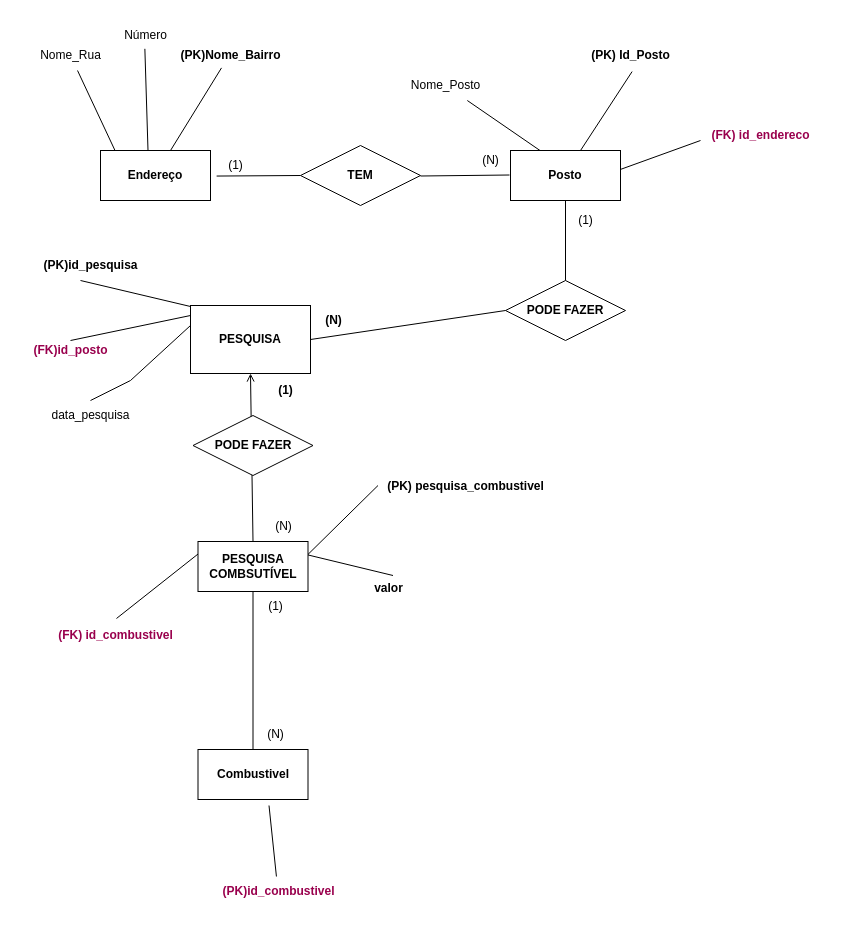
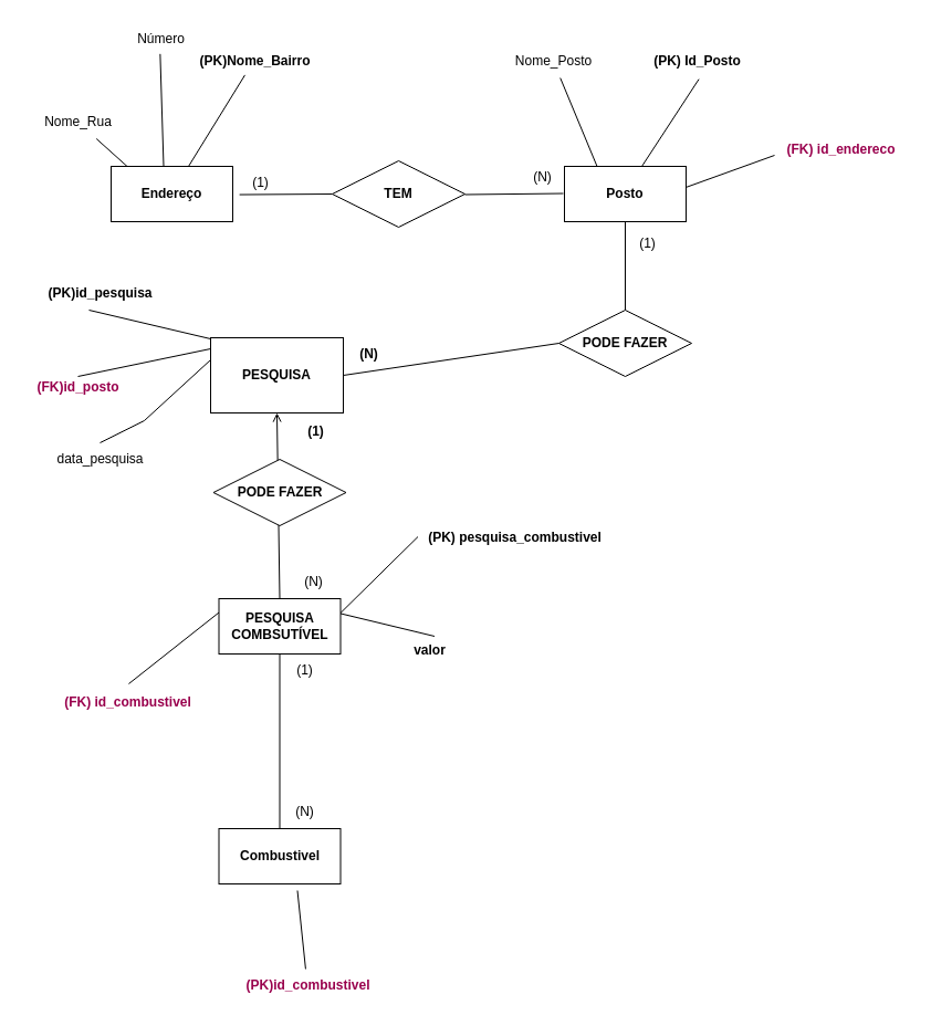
  <mxCell id="0" />
  <mxCell id="1" parent="0" />
  <mxCell id="2" value="&lt;b&gt;Endereço&lt;/b&gt;" style="html=1;whiteSpace=wrap;" parent="1" vertex="1"><mxGeometry x="100" y="150" width="110" height="50" as="geometry" /></mxCell>
  <mxCell id="3" value="" style="endArrow=none;html=1;rounded=0;entryX=0.425;entryY=0.913;entryDx=0;entryDy=0;entryPerimeter=0;" parent="1" target="4" edge="1"><mxGeometry width="50" height="50" relative="1" as="geometry"><mxPoint x="170" y="150" as="sourcePoint" /><mxPoint x="220" y="100" as="targetPoint" /></mxGeometry></mxCell>
  <mxCell id="4" value="&lt;b&gt;&lt;font style=&quot;color: light-dark(rgb(0, 0, 0), rgb(153, 0, 77));&quot;&gt;(PK)Nome_Bairro&lt;/font&gt;&lt;/b&gt;" style="text;html=1;align=center;verticalAlign=middle;resizable=0;points=[];autosize=1;strokeColor=none;fillColor=none;" parent="1" vertex="1"><mxGeometry x="170" y="40" width="120" height="30" as="geometry" /></mxCell>
  <mxCell id="5" value="" style="endArrow=none;html=1;rounded=0;" parent="1" target="6" edge="1"><mxGeometry width="50" height="50" relative="1" as="geometry"><mxPoint x="114.5" y="150" as="sourcePoint" /><mxPoint x="70" y="70" as="targetPoint" /></mxGeometry></mxCell>
- <mxCell id="6" value="Nome_Rua" style="text;html=1;align=center;verticalAlign=middle;resizable=0;points=[];autosize=1;strokeColor=none;fillColor=none;" parent="1" vertex="1"><mxGeometry x="30" y="40" width="80" height="30" as="geometry" /></mxCell>
+ <mxCell id="6" value="Nome_Rua" style="text;html=1;align=center;verticalAlign=middle;resizable=0;points=[];autosize=1;strokeColor=none;fillColor=none;" parent="1" vertex="1"><mxGeometry x="30" y="95" width="80" height="30" as="geometry" /></mxCell>
  <mxCell id="7" value="" style="endArrow=none;html=1;rounded=0;entryX=0.491;entryY=0.944;entryDx=0;entryDy=0;entryPerimeter=0;" parent="1" target="8" edge="1"><mxGeometry width="50" height="50" relative="1" as="geometry"><mxPoint x="147.5" y="150" as="sourcePoint" /><mxPoint x="148" y="70" as="targetPoint" /></mxGeometry></mxCell>
  <mxCell id="8" value="Número" style="text;html=1;align=center;verticalAlign=middle;resizable=0;points=[];autosize=1;strokeColor=none;fillColor=none;" parent="1" vertex="1"><mxGeometry x="110" y="20" width="70" height="30" as="geometry" /></mxCell>
  <mxCell id="9" value="&lt;b&gt;TEM&lt;/b&gt;" style="shape=rhombus;perimeter=rhombusPerimeter;whiteSpace=wrap;html=1;align=center;" parent="1" vertex="1"><mxGeometry x="300" y="145" width="120" height="60" as="geometry" /></mxCell>
  <mxCell id="10" value="&lt;b&gt;Posto&lt;/b&gt;" style="whiteSpace=wrap;html=1;align=center;" parent="1" vertex="1"><mxGeometry x="510" y="150" width="110" height="50" as="geometry" /></mxCell>
  <mxCell id="11" value="" style="endArrow=none;html=1;rounded=0;entryX=0.466;entryY=1.036;entryDx=0;entryDy=0;entryPerimeter=0;" parent="1" edge="1"><mxGeometry width="50" height="50" relative="1" as="geometry"><mxPoint x="580" y="150" as="sourcePoint" /><mxPoint x="631.6" y="71.08" as="targetPoint" /></mxGeometry></mxCell>
  <mxCell id="12" value="&lt;b&gt;&lt;font style=&quot;color: light-dark(rgb(0, 0, 0), rgb(153, 0, 77));&quot;&gt;(PK) Id_Posto&lt;/font&gt;&lt;/b&gt;" style="text;html=1;align=center;verticalAlign=middle;resizable=0;points=[];autosize=1;strokeColor=none;fillColor=none;" parent="1" vertex="1"><mxGeometry x="580" y="40" width="100" height="30" as="geometry" /></mxCell>
  <mxCell id="13" value="" style="endArrow=none;html=1;rounded=0;" parent="1" target="14" edge="1"><mxGeometry width="50" height="50" relative="1" as="geometry"><mxPoint x="539.5" y="150" as="sourcePoint" /><mxPoint x="510" y="70" as="targetPoint" /></mxGeometry></mxCell>
- <mxCell id="14" value="Nome_Posto" style="text;html=1;align=center;verticalAlign=middle;resizable=0;points=[];autosize=1;strokeColor=none;fillColor=none;" parent="1" vertex="1"><mxGeometry x="400" y="70" width="90" height="30" as="geometry" /></mxCell>
+ <mxCell id="14" value="Nome_Posto" style="text;html=1;align=center;verticalAlign=middle;resizable=0;points=[];autosize=1;strokeColor=none;fillColor=none;" parent="1" vertex="1"><mxGeometry x="455" y="40" width="90" height="30" as="geometry" /></mxCell>
  <mxCell id="15" value="(1)" style="text;html=1;align=center;verticalAlign=middle;resizable=0;points=[];autosize=1;strokeColor=none;fillColor=none;" parent="1" vertex="1"><mxGeometry x="215" y="150" width="40" height="30" as="geometry" /></mxCell>
  <mxCell id="16" value="&lt;b&gt;PODE FAZER&lt;/b&gt;" style="shape=rhombus;perimeter=rhombusPerimeter;whiteSpace=wrap;html=1;align=center;" parent="1" vertex="1"><mxGeometry x="505" y="280" width="120" height="60" as="geometry" /></mxCell>
  <mxCell id="17" value="&lt;b&gt;PESQUISA COMBSUTÍVEL&lt;/b&gt;" style="whiteSpace=wrap;html=1;align=center;" parent="1" vertex="1"><mxGeometry x="197.5" y="541" width="110" height="50" as="geometry" /></mxCell>
  <mxCell id="18" value="(1)" style="text;html=1;align=center;verticalAlign=middle;resizable=0;points=[];autosize=1;strokeColor=none;fillColor=none;" parent="1" vertex="1"><mxGeometry x="565" y="205" width="40" height="30" as="geometry" /></mxCell>
  <mxCell id="19" value="" style="endArrow=none;html=1;rounded=0;" parent="1" edge="1"><mxGeometry width="50" height="50" relative="1" as="geometry"><mxPoint x="307.5" y="553.92" as="sourcePoint" /><mxPoint x="377.5" y="485" as="targetPoint" /></mxGeometry></mxCell>
  <mxCell id="20" value="(N)" style="text;html=1;align=center;verticalAlign=middle;resizable=0;points=[];autosize=1;strokeColor=none;fillColor=none;" parent="1" vertex="1"><mxGeometry x="262.5" y="511" width="40" height="30" as="geometry" /></mxCell>
  <mxCell id="21" value="&lt;b&gt;&lt;font style=&quot;color: light-dark(rgb(0, 0, 0), rgb(153, 0, 77));&quot;&gt;(PK) pesquisa_combustivel&lt;/font&gt;&lt;/b&gt;" style="text;html=1;align=center;verticalAlign=middle;resizable=0;points=[];autosize=1;strokeColor=none;fillColor=none;" parent="1" vertex="1"><mxGeometry x="375" y="471" width="180" height="30" as="geometry" /></mxCell>
  <mxCell id="22" value="" style="endArrow=none;html=1;rounded=0;" parent="1" edge="1"><mxGeometry width="50" height="50" relative="1" as="geometry"><mxPoint x="307.5" y="554.46" as="sourcePoint" /><mxPoint x="392.5" y="575" as="targetPoint" /></mxGeometry></mxCell>
  <mxCell id="23" value="&lt;b&gt;valor&lt;/b&gt;" style="text;html=1;align=center;verticalAlign=middle;resizable=0;points=[];autosize=1;strokeColor=none;fillColor=none;" parent="1" vertex="1"><mxGeometry x="362.5" y="573" width="50" height="30" as="geometry" /></mxCell>
  <mxCell id="24" value="&lt;b&gt;PESQUISA&lt;/b&gt;" style="whiteSpace=wrap;html=1;align=center;" parent="1" vertex="1"><mxGeometry x="190" y="305" width="120" height="68" as="geometry" /></mxCell>
  <mxCell id="25" value="" style="endArrow=none;html=1;rounded=0;entryX=0.425;entryY=0.913;entryDx=0;entryDy=0;entryPerimeter=0;" parent="1" edge="1"><mxGeometry width="50" height="50" relative="1" as="geometry"><mxPoint x="80" y="280" as="sourcePoint" /><mxPoint x="190" y="306" as="targetPoint" /></mxGeometry></mxCell>
  <mxCell id="26" value="" style="endArrow=none;html=1;rounded=0;entryX=0.425;entryY=0.913;entryDx=0;entryDy=0;entryPerimeter=0;" parent="1" edge="1"><mxGeometry width="50" height="50" relative="1" as="geometry"><mxPoint x="70" y="340" as="sourcePoint" /><mxPoint x="190" y="315" as="targetPoint" /></mxGeometry></mxCell>
  <mxCell id="27" value="" style="endArrow=none;html=1;rounded=0;entryX=0.425;entryY=0.913;entryDx=0;entryDy=0;entryPerimeter=0;" parent="1" edge="1"><mxGeometry width="50" height="50" relative="1" as="geometry"><mxPoint x="90" y="400" as="sourcePoint" /><mxPoint x="190" y="325" as="targetPoint" /><Array as="points"><mxPoint x="130" y="380" /></Array></mxGeometry></mxCell>
  <mxCell id="28" value="&lt;b&gt;&lt;font style=&quot;color: light-dark(rgb(0, 0, 0), rgb(153, 0, 77));&quot;&gt;(PK)id_pesquisa&lt;/font&gt;&lt;/b&gt;" style="text;html=1;align=center;verticalAlign=middle;resizable=0;points=[];autosize=1;strokeColor=none;fillColor=none;" parent="1" vertex="1"><mxGeometry x="30" y="250" width="120" height="30" as="geometry" /></mxCell>
  <mxCell id="29" value="data_pesquisa" style="text;html=1;align=center;verticalAlign=middle;resizable=0;points=[];autosize=1;strokeColor=none;fillColor=none;" parent="1" vertex="1"><mxGeometry x="40" y="400" width="100" height="30" as="geometry" /></mxCell>
  <mxCell id="30" value="&lt;b&gt;(N)&lt;/b&gt;" style="text;html=1;align=center;verticalAlign=middle;resizable=0;points=[];autosize=1;strokeColor=none;fillColor=none;" parent="1" vertex="1"><mxGeometry x="312.5" y="305" width="40" height="30" as="geometry" /></mxCell>
  <mxCell id="31" value="" style="endArrow=none;html=1;rounded=0;entryX=0;entryY=0.5;entryDx=0;entryDy=0;exitX=0.028;exitY=0.852;exitDx=0;exitDy=0;exitPerimeter=0;" parent="1" source="15" target="9" edge="1"><mxGeometry width="50" height="50" relative="1" as="geometry"><mxPoint x="210" y="180" as="sourcePoint" /><mxPoint x="260" y="130" as="targetPoint" /></mxGeometry></mxCell>
  <mxCell id="32" value="" style="endArrow=none;html=1;rounded=0;entryX=0;entryY=0.5;entryDx=0;entryDy=0;exitX=0.028;exitY=0.852;exitDx=0;exitDy=0;exitPerimeter=0;" parent="1" edge="1"><mxGeometry width="50" height="50" relative="1" as="geometry"><mxPoint x="420" y="175.5" as="sourcePoint" /><mxPoint x="509" y="174.5" as="targetPoint" /></mxGeometry></mxCell>
  <mxCell id="33" value="" style="endArrow=none;html=1;rounded=0;entryX=0.5;entryY=0;entryDx=0;entryDy=0;exitX=0.5;exitY=1;exitDx=0;exitDy=0;" parent="1" source="10" target="16" edge="1"><mxGeometry width="50" height="50" relative="1" as="geometry"><mxPoint x="500" y="235" as="sourcePoint" /><mxPoint x="589" y="234" as="targetPoint" /></mxGeometry></mxCell>
  <mxCell id="34" value="" style="endArrow=none;html=1;rounded=0;exitX=1;exitY=0.5;exitDx=0;exitDy=0;entryX=0;entryY=0.5;entryDx=0;entryDy=0;" parent="1" source="24" target="16" edge="1"><mxGeometry width="50" height="50" relative="1" as="geometry"><mxPoint x="310" y="338" as="sourcePoint" /><mxPoint x="340" y="339" as="targetPoint" /></mxGeometry></mxCell>
  <mxCell id="35" value="&lt;b&gt;Combustivel&lt;/b&gt;" style="html=1;whiteSpace=wrap;" vertex="1" parent="1"><mxGeometry x="197.5" y="749" width="110" height="50" as="geometry" /></mxCell>
  <mxCell id="36" value="" style="endArrow=none;html=1;rounded=0;" edge="1" parent="1" target="37"><mxGeometry width="50" height="50" relative="1" as="geometry"><mxPoint x="268.5" y="805" as="sourcePoint" /><mxPoint x="317.5" y="699" as="targetPoint" /></mxGeometry></mxCell>
  <mxCell id="37" value="&lt;font color=&quot;#99004d&quot;&gt;&lt;b&gt;(PK)id_combustivel&lt;/b&gt;&lt;/font&gt;" style="text;html=1;align=center;verticalAlign=middle;resizable=0;points=[];autosize=1;strokeColor=none;fillColor=none;" vertex="1" parent="1"><mxGeometry x="207.5" y="876" width="140" height="30" as="geometry" /></mxCell>
  <mxCell id="38" value="" style="endArrow=none;html=1;rounded=0;" edge="1" parent="1"><mxGeometry width="50" height="50" relative="1" as="geometry"><mxPoint x="620" y="168.92" as="sourcePoint" /><mxPoint x="700" y="140" as="targetPoint" /></mxGeometry></mxCell>
  <mxCell id="39" value="&lt;font color=&quot;#99004d&quot;&gt;&lt;b&gt;(FK) id_endereco&lt;/b&gt;&lt;/font&gt;" style="text;html=1;align=center;verticalAlign=middle;resizable=0;points=[];autosize=1;strokeColor=none;fillColor=none;" vertex="1" parent="1"><mxGeometry x="700" y="120" width="120" height="30" as="geometry" /></mxCell>
  <mxCell id="40" value="&lt;font color=&quot;#99004d&quot;&gt;&lt;b&gt;(FK) id_combustivel&lt;/b&gt;&lt;/font&gt;" style="text;html=1;align=center;verticalAlign=middle;resizable=0;points=[];autosize=1;strokeColor=none;fillColor=none;" vertex="1" parent="1"><mxGeometry x="45" y="620" width="140" height="30" as="geometry" /></mxCell>
  <mxCell id="41" value="" style="endArrow=open;html=1;rounded=0;entryX=0.5;entryY=1;entryDx=0;entryDy=0;exitX=0.5;exitY=0;exitDx=0;exitDy=0;" edge="1" parent="1" source="17" target="24"><mxGeometry width="50" height="50" relative="1" as="geometry"><mxPoint x="260" y="480" as="sourcePoint" /><mxPoint x="365" y="390" as="targetPoint" /></mxGeometry></mxCell>
  <mxCell id="42" value="" style="endArrow=none;html=1;rounded=0;entryX=0.5;entryY=1;entryDx=0;entryDy=0;" edge="1" parent="1" source="35"><mxGeometry width="50" height="50" relative="1" as="geometry"><mxPoint x="267.5" y="703" as="sourcePoint" /><mxPoint x="252.5" y="591" as="targetPoint" /></mxGeometry></mxCell>
  <mxCell id="43" value="&lt;b&gt;PODE FAZER&lt;/b&gt;" style="shape=rhombus;perimeter=rhombusPerimeter;whiteSpace=wrap;html=1;align=center;" vertex="1" parent="1"><mxGeometry x="192.5" y="415" width="120" height="60" as="geometry" /></mxCell>
  <mxCell id="44" value="" style="endArrow=none;html=1;rounded=0;exitX=0.507;exitY=-0.067;exitDx=0;exitDy=0;exitPerimeter=0;" edge="1" parent="1" source="40"><mxGeometry width="50" height="50" relative="1" as="geometry"><mxPoint x="127.5" y="622.46" as="sourcePoint" /><mxPoint x="197.5" y="553.54" as="targetPoint" /></mxGeometry></mxCell>
  <mxCell id="45" value="&lt;font color=&quot;#99004d&quot;&gt;&lt;b&gt;(FK)id_posto&lt;/b&gt;&lt;/font&gt;" style="text;html=1;align=center;verticalAlign=middle;resizable=0;points=[];autosize=1;strokeColor=none;fillColor=none;" vertex="1" parent="1"><mxGeometry x="20" y="335" width="100" height="30" as="geometry" /></mxCell>
  <mxCell id="46" value="&lt;b&gt;(1)&lt;/b&gt;" style="text;html=1;align=center;verticalAlign=middle;resizable=0;points=[];autosize=1;strokeColor=none;fillColor=none;" vertex="1" parent="1"><mxGeometry x="265" y="375" width="40" height="30" as="geometry" /></mxCell>
  <mxCell id="47" value="(N)" style="text;html=1;align=center;verticalAlign=middle;resizable=0;points=[];autosize=1;strokeColor=none;fillColor=none;" vertex="1" parent="1"><mxGeometry x="470" y="145" width="40" height="30" as="geometry" /></mxCell>
  <mxCell id="48" value="(1)" style="text;html=1;align=center;verticalAlign=middle;resizable=0;points=[];autosize=1;strokeColor=none;fillColor=none;" vertex="1" parent="1"><mxGeometry x="255" y="591" width="40" height="30" as="geometry" /></mxCell>
  <mxCell id="49" value="(N)" style="text;html=1;align=center;verticalAlign=middle;resizable=0;points=[];autosize=1;strokeColor=none;fillColor=none;" vertex="1" parent="1"><mxGeometry x="255" y="719" width="40" height="30" as="geometry" /></mxCell>
